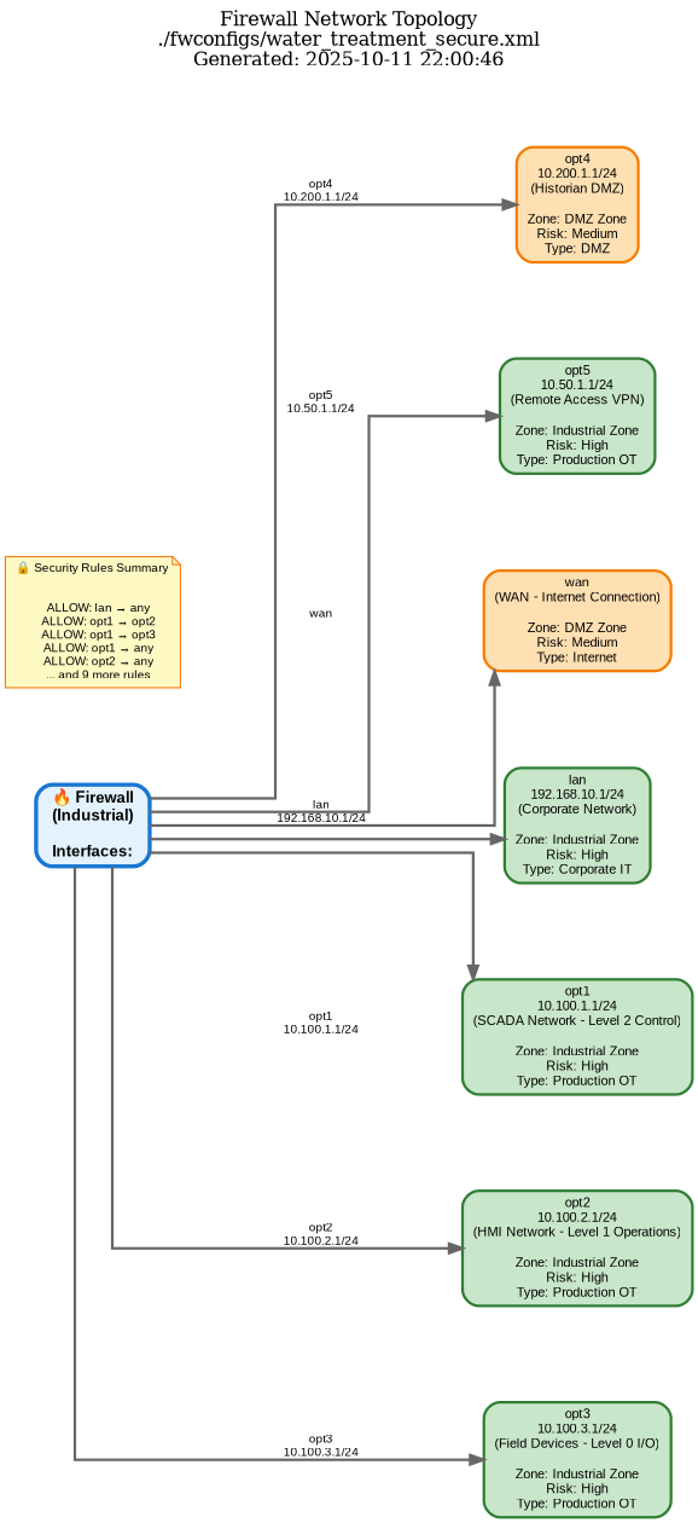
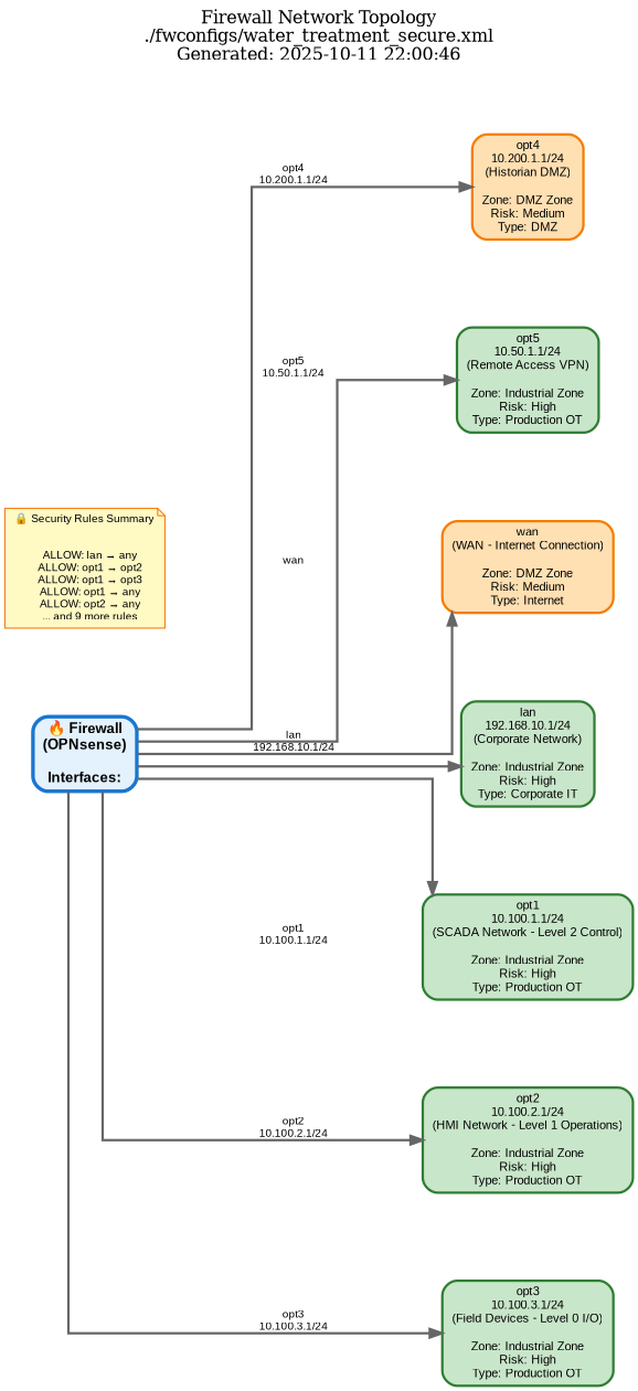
  digraph {
    bgcolor=white
    fontsize=14
    label="Firewall Network Topology\n./fwconfigs/water_treatment_secure.xml\nGenerated: 2025-10-11 22:00:46"
    labelloc=t
    nodesep=1.0
    rankdir=LR
    ranksep=2.0
    splines=ortho
    node [color="#2e7d32" fillcolor="#c8e6c9" fontname=Arial fontsize=10 penwidth=2 shape=box style="filled,rounded"]
    edge [color="#666666" fontname=Arial fontsize=9 penwidth=2]
-   n1 [color="#1976d2" fillcolor="#e3f2fd" fontname="Arial Bold" fontsize=12 label="🔥 Firewall\n(Industrial)\n\nInterfaces:" penwidth=3]
+   n1 [color="#1976d2" fillcolor="#e3f2fd" fontname="Arial Bold" fontsize=12 label="🔥 Firewall\n(OPNsense)\n\nInterfaces:" penwidth=3]
    n2 [color="#f57c00" fillcolor="#ffe0b2" label="opt4\n10.200.1.1/24\n(Historian DMZ)\n\nZone: DMZ Zone\nRisk: Medium\nType: DMZ"]
    n3 [label="opt5\n10.50.1.1/24\n(Remote Access VPN)\n\nZone: Industrial Zone\nRisk: High\nType: Production OT"]
    n4 [color="#f57c00" fillcolor="#ffe0b2" label="wan\n(WAN - Internet Connection)\n\nZone: DMZ Zone\nRisk: Medium\nType: Internet"]
    n5 [label="lan\n192.168.10.1/24\n(Corporate Network)\n\nZone: Industrial Zone\nRisk: High\nType: Corporate IT"]
    n6 [label="opt1\n10.100.1.1/24\n(SCADA Network - Level 2 Control)\n\nZone: Industrial Zone\nRisk: High\nType: Production OT"]
    n7 [label="opt2\n10.100.2.1/24\n(HMI Network - Level 1 Operations)\n\nZone: Industrial Zone\nRisk: High\nType: Production OT"]
    n8 [label="opt3\n10.100.3.1/24\n(Field Devices - Level 0 I/O)\n\nZone: Industrial Zone\nRisk: High\nType: Production OT"]
    n9 [color="#f57f17" fillcolor="#fff9c4" fontsize=9 label="🔒 Security Rules Summary\n\n\n    ALLOW: lan → any\n    ALLOW: opt1 → opt2\n    ALLOW: opt1 → opt3\n    ALLOW: opt1 → any\n    ALLOW: opt2 → any\n    ... and 9 more rules" shape=note penwidth=""]
    n1 -> n2 [label="opt4\n10.200.1.1/24"]
    n1 -> n3 [label="opt5\n10.50.1.1/24"]
    n1 -> n4 [label=wan]
    n1 -> n5 [label="lan\n192.168.10.1/24"]
    n1 -> n6 [label="opt1\n10.100.1.1/24"]
    n1 -> n7 [label="opt2\n10.100.2.1/24"]
    n1 -> n8 [label="opt3\n10.100.3.1/24"]
  }
